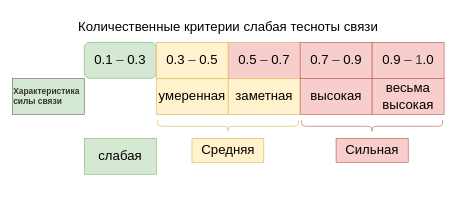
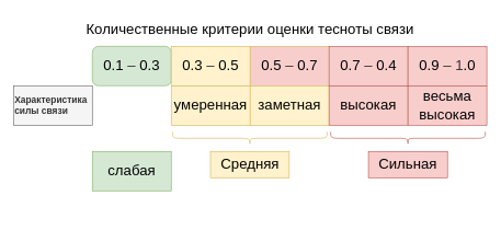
  <mxCell id="0" />
  <mxCell id="1" parent="0" />
- <mxCell id="2" value="&lt;span style=&quot;font-size: 22px&quot;&gt;Количественные критерии слабая тесноты связи&lt;/span&gt;" style="text;html=1;align=center;verticalAlign=middle;whiteSpace=wrap;rounded=0;" vertex="1" parent="1"><mxGeometry x="20" y="20" width="720" height="50" as="geometry" /></mxCell>
- <mxCell id="3" value="Характеристика силы связи" style="rounded=0;whiteSpace=wrap;html=1;fontSize=14;align=left;fontStyle=1;fillColor=#d5e8d4;strokeColor=#666666;fontColor=#333333;" vertex="1" parent="1"><mxGeometry x="20" y="130" width="120" height="60" as="geometry" /></mxCell>
+ <mxCell id="2" value="&lt;span style=&quot;font-size: 22px&quot;&gt;Количественные критерии оценки тесноты связи&lt;/span&gt;" style="text;html=1;align=center;verticalAlign=middle;whiteSpace=wrap;rounded=0;" vertex="1" parent="1"><mxGeometry x="20" y="20" width="720" height="50" as="geometry" /></mxCell>
+ <mxCell id="3" value="Характеристика силы связи" style="rounded=0;whiteSpace=wrap;html=1;fontSize=14;align=left;fontStyle=1;fillColor=#f5f5f5;strokeColor=#666666;fontColor=#333333;" vertex="1" parent="1"><mxGeometry x="20" y="130" width="120" height="60" as="geometry" /></mxCell>
  <mxCell id="4" value="0.1&amp;nbsp;&lt;span style=&quot;color: rgb(51 , 51 , 51) ; font-size: 22px&quot;&gt;–&amp;nbsp;&lt;/span&gt;0.3" style="whiteSpace=wrap;html=1;fontSize=22;align=center;fontStyle=0;fillColor=#d5e8d4;strokeColor=#82b366;rounded=1;" vertex="1" parent="1"><mxGeometry x="140" y="70" width="120" height="60" as="geometry" /></mxCell>
  <mxCell id="5" value="слабая" style="rounded=0;whiteSpace=wrap;html=1;fontSize=22;align=center;fontStyle=0;fillColor=#d5e8d4;strokeColor=#82b366;" vertex="1" parent="1"><mxGeometry x="140" y="230" width="120" height="60" as="geometry" /></mxCell>
  <mxCell id="6" value="0.3&amp;nbsp;&lt;span style=&quot;color: rgb(51 , 51 , 51) ; font-size: 22px&quot;&gt;–&amp;nbsp;&lt;/span&gt;0.5" style="rounded=0;whiteSpace=wrap;html=1;fontSize=22;align=center;fontStyle=0;fillColor=#FFF2CC;strokeColor=#d6b656;" vertex="1" parent="1"><mxGeometry x="260" y="70" width="120" height="60" as="geometry" /></mxCell>
  <mxCell id="7" value="умеренная" style="rounded=0;whiteSpace=wrap;html=1;fontSize=22;align=center;fontStyle=0;fillColor=#FFF2CC;strokeColor=#d6b656;" vertex="1" parent="1"><mxGeometry x="260" y="130" width="120" height="60" as="geometry" /></mxCell>
  <mxCell id="8" value="0.5&amp;nbsp;&lt;span style=&quot;color: rgb(51 , 51 , 51) ; font-size: 22px&quot;&gt;–&amp;nbsp;&lt;/span&gt;0.7" style="rounded=0;whiteSpace=wrap;html=1;fontSize=22;align=center;fontStyle=0;fillColor=#f8cecc;strokeColor=#d6b656;" vertex="1" parent="1"><mxGeometry x="380" y="70" width="120" height="60" as="geometry" /></mxCell>
  <mxCell id="9" value="заметная" style="rounded=0;whiteSpace=wrap;html=1;fontSize=22;align=center;fontStyle=0;fillColor=#FFF2CC;strokeColor=#d6b656;" vertex="1" parent="1"><mxGeometry x="380" y="130" width="120" height="60" as="geometry" /></mxCell>
- <mxCell id="10" value="0.7&amp;nbsp;&lt;span style=&quot;color: rgb(51 , 51 , 51) ; font-size: 22px&quot;&gt;–&amp;nbsp;&lt;/span&gt;0.9" style="rounded=0;whiteSpace=wrap;html=1;fontSize=22;align=center;fontStyle=0;fillColor=#f8cecc;strokeColor=#b85450;" vertex="1" parent="1"><mxGeometry x="500" y="70" width="120" height="60" as="geometry" /></mxCell>
+ <mxCell id="10" value="0.7&amp;nbsp;&lt;span style=&quot;color: rgb(51 , 51 , 51) ; font-size: 22px&quot;&gt;–&amp;nbsp;&lt;/span&gt;0.4" style="rounded=0;whiteSpace=wrap;html=1;fontSize=22;align=center;fontStyle=0;fillColor=#f8cecc;strokeColor=#b85450;" vertex="1" parent="1"><mxGeometry x="500" y="70" width="120" height="60" as="geometry" /></mxCell>
  <mxCell id="11" value="высокая" style="rounded=0;whiteSpace=wrap;html=1;fontSize=22;align=center;fontStyle=0;fillColor=#f8cecc;strokeColor=#b85450;" vertex="1" parent="1"><mxGeometry x="500" y="130" width="120" height="60" as="geometry" /></mxCell>
  <mxCell id="12" value="0.9&amp;nbsp;&lt;span style=&quot;color: rgb(51 , 51 , 51) ; font-size: 22px&quot;&gt;– 1&lt;/span&gt;.0" style="rounded=0;whiteSpace=wrap;html=1;fontSize=22;align=center;fontStyle=0;fillColor=#f8cecc;strokeColor=#b85450;" vertex="1" parent="1"><mxGeometry x="620" y="70" width="120" height="60" as="geometry" /></mxCell>
  <mxCell id="13" value="весьма&lt;br&gt;высокая" style="rounded=0;whiteSpace=wrap;html=1;fontSize=22;align=center;fontStyle=0;fillColor=#f8cecc;strokeColor=#b85450;" vertex="1" parent="1"><mxGeometry x="620" y="130" width="120" height="60" as="geometry" /></mxCell>
  <mxCell id="14" value="" style="shape=curlyBracket;whiteSpace=wrap;html=1;rounded=1;fontSize=22;align=center;rotation=-90;fillColor=#fff2cc;strokeColor=#d6b656;" vertex="1" parent="1"><mxGeometry x="369.5" y="92.5" width="20" height="235" as="geometry" /></mxCell>
  <mxCell id="15" value="" style="shape=curlyBracket;whiteSpace=wrap;html=1;rounded=1;fontSize=22;align=center;rotation=-90;fillColor=#f8cecc;strokeColor=#b85450;" vertex="1" parent="1"><mxGeometry x="610" y="92.5" width="20" height="235" as="geometry" /></mxCell>
  <mxCell id="16" value="Средняя" style="text;html=1;strokeColor=#d6b656;fillColor=#fff2cc;align=center;verticalAlign=middle;whiteSpace=wrap;rounded=0;fontSize=22;" vertex="1" parent="1"><mxGeometry x="319.63" y="230" width="119.75" height="40" as="geometry" /></mxCell>
  <mxCell id="17" value="Сильная" style="text;html=1;strokeColor=#b85450;fillColor=#f8cecc;align=center;verticalAlign=middle;whiteSpace=wrap;rounded=0;fontSize=22;" vertex="1" parent="1"><mxGeometry x="559.88" y="230" width="120.25" height="40" as="geometry" /></mxCell>
